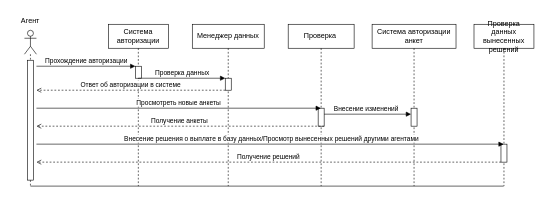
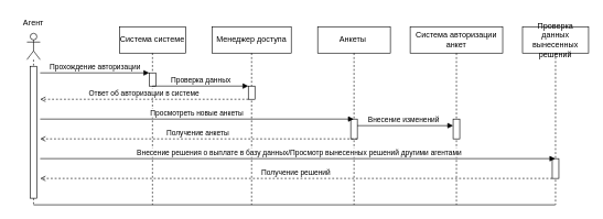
  <mxCell id="0" />
  <mxCell id="1" parent="0" />
  <mxCell id="2" value="" style="shape=umlLifeline;perimeter=lifelinePerimeter;whiteSpace=wrap;html=1;container=1;dropTarget=0;collapsible=0;recursiveResize=0;outlineConnect=0;portConstraint=eastwest;newEdgeStyle={&quot;curved&quot;:0,&quot;rounded&quot;:0};participant=umlActor;" parent="1" vertex="1"><mxGeometry x="40" y="50" width="20" height="260" as="geometry" /></mxCell>
  <mxCell id="3" value="" style="html=1;points=[[0,0,0,0,5],[0,1,0,0,-5],[1,0,0,0,5],[1,1,0,0,-5]];perimeter=orthogonalPerimeter;outlineConnect=0;targetShapes=umlLifeline;portConstraint=eastwest;newEdgeStyle={&quot;curved&quot;:0,&quot;rounded&quot;:0};" parent="2" vertex="1"><mxGeometry x="5" y="50" width="10" height="200" as="geometry" /></mxCell>
  <mxCell id="4" value="Агент" style="text;html=1;align=center;verticalAlign=middle;whiteSpace=wrap;rounded=0;" parent="1" vertex="1"><mxGeometry x="20" y="20" width="60" height="30" as="geometry" /></mxCell>
- <mxCell id="5" value="Система авторизации" style="shape=umlLifeline;perimeter=lifelinePerimeter;whiteSpace=wrap;html=1;container=1;dropTarget=0;collapsible=0;recursiveResize=0;outlineConnect=0;portConstraint=eastwest;newEdgeStyle={&quot;curved&quot;:0,&quot;rounded&quot;:0};" parent="1" vertex="1"><mxGeometry x="180" y="40" width="100" height="270" as="geometry" /></mxCell>
+ <mxCell id="5" value="Система системе" style="shape=umlLifeline;perimeter=lifelinePerimeter;whiteSpace=wrap;html=1;container=1;dropTarget=0;collapsible=0;recursiveResize=0;outlineConnect=0;portConstraint=eastwest;newEdgeStyle={&quot;curved&quot;:0,&quot;rounded&quot;:0};" parent="1" vertex="1"><mxGeometry x="180" y="40" width="100" height="270" as="geometry" /></mxCell>
  <mxCell id="6" value="" style="html=1;points=[[0,0,0,0,5],[0,1,0,0,-5],[1,0,0,0,5],[1,1,0,0,-5]];perimeter=orthogonalPerimeter;outlineConnect=0;targetShapes=umlLifeline;portConstraint=eastwest;newEdgeStyle={&quot;curved&quot;:0,&quot;rounded&quot;:0};" parent="5" vertex="1"><mxGeometry x="45" y="70" width="10" height="20" as="geometry" /></mxCell>
- <mxCell id="7" value="Менеджер данных" style="shape=umlLifeline;perimeter=lifelinePerimeter;whiteSpace=wrap;html=1;container=1;dropTarget=0;collapsible=0;recursiveResize=0;outlineConnect=0;portConstraint=eastwest;newEdgeStyle={&quot;curved&quot;:0,&quot;rounded&quot;:0};" parent="1" vertex="1"><mxGeometry x="320" y="40" width="120" height="270" as="geometry" /></mxCell>
+ <mxCell id="7" value="Менеджер доступа" style="shape=umlLifeline;perimeter=lifelinePerimeter;whiteSpace=wrap;html=1;container=1;dropTarget=0;collapsible=0;recursiveResize=0;outlineConnect=0;portConstraint=eastwest;newEdgeStyle={&quot;curved&quot;:0,&quot;rounded&quot;:0};" parent="1" vertex="1"><mxGeometry x="320" y="40" width="120" height="270" as="geometry" /></mxCell>
  <mxCell id="8" value="" style="html=1;points=[[0,0,0,0,5],[0,1,0,0,-5],[1,0,0,0,5],[1,1,0,0,-5]];perimeter=orthogonalPerimeter;outlineConnect=0;targetShapes=umlLifeline;portConstraint=eastwest;newEdgeStyle={&quot;curved&quot;:0,&quot;rounded&quot;:0};" parent="7" vertex="1"><mxGeometry x="55" y="90" width="10" height="20" as="geometry" /></mxCell>
- <mxCell id="9" value="Проверка&amp;nbsp;" style="shape=umlLifeline;perimeter=lifelinePerimeter;whiteSpace=wrap;html=1;container=1;dropTarget=0;collapsible=0;recursiveResize=0;outlineConnect=0;portConstraint=eastwest;newEdgeStyle={&quot;curved&quot;:0,&quot;rounded&quot;:0};" parent="1" vertex="1"><mxGeometry x="480" y="40" width="110" height="270" as="geometry" /></mxCell>
+ <mxCell id="9" value="Анкеты&amp;nbsp;" style="shape=umlLifeline;perimeter=lifelinePerimeter;whiteSpace=wrap;html=1;container=1;dropTarget=0;collapsible=0;recursiveResize=0;outlineConnect=0;portConstraint=eastwest;newEdgeStyle={&quot;curved&quot;:0,&quot;rounded&quot;:0};" parent="1" vertex="1"><mxGeometry x="480" y="40" width="110" height="270" as="geometry" /></mxCell>
  <mxCell id="10" value="" style="html=1;points=[[0,0,0,0,5],[0,1,0,0,-5],[1,0,0,0,5],[1,1,0,0,-5]];perimeter=orthogonalPerimeter;outlineConnect=0;targetShapes=umlLifeline;portConstraint=eastwest;newEdgeStyle={&quot;curved&quot;:0,&quot;rounded&quot;:0};" parent="9" vertex="1"><mxGeometry x="50" y="140" width="10" height="30" as="geometry" /></mxCell>
  <mxCell id="11" value="Система авторизации анкет" style="shape=umlLifeline;perimeter=lifelinePerimeter;whiteSpace=wrap;html=1;container=1;dropTarget=0;collapsible=0;recursiveResize=0;outlineConnect=0;portConstraint=eastwest;newEdgeStyle={&quot;curved&quot;:0,&quot;rounded&quot;:0};" parent="1" vertex="1"><mxGeometry x="620" y="40" width="140" height="270" as="geometry" /></mxCell>
  <mxCell id="12" value="" style="html=1;points=[[0,0,0,0,5],[0,1,0,0,-5],[1,0,0,0,5],[1,1,0,0,-5]];perimeter=orthogonalPerimeter;outlineConnect=0;targetShapes=umlLifeline;portConstraint=eastwest;newEdgeStyle={&quot;curved&quot;:0,&quot;rounded&quot;:0};" parent="11" vertex="1"><mxGeometry x="65" y="140" width="10" height="30" as="geometry" /></mxCell>
  <mxCell id="13" value="Проверка данных вынесенных решений" style="shape=umlLifeline;perimeter=lifelinePerimeter;whiteSpace=wrap;html=1;container=1;dropTarget=0;collapsible=0;recursiveResize=0;outlineConnect=0;portConstraint=eastwest;newEdgeStyle={&quot;curved&quot;:0,&quot;rounded&quot;:0};" parent="1" vertex="1"><mxGeometry x="790" y="40" width="100" height="270" as="geometry" /></mxCell>
  <mxCell id="14" value="" style="html=1;points=[[0,0,0,0,5],[0,1,0,0,-5],[1,0,0,0,5],[1,1,0,0,-5]];perimeter=orthogonalPerimeter;outlineConnect=0;targetShapes=umlLifeline;portConstraint=eastwest;newEdgeStyle={&quot;curved&quot;:0,&quot;rounded&quot;:0};" parent="13" vertex="1"><mxGeometry x="45" y="200" width="10" height="30" as="geometry" /></mxCell>
  <mxCell id="15" value="Прохождение авторизации" style="html=1;verticalAlign=bottom;endArrow=block;curved=0;rounded=0;" parent="1" target="6" edge="1"><mxGeometry x="0.006" width="80" relative="1" as="geometry"><mxPoint x="60" y="110" as="sourcePoint" /><mxPoint x="230" y="110" as="targetPoint" /><mxPoint as="offset" /></mxGeometry></mxCell>
  <mxCell id="16" value="Просмотреть новые анкеты" style="html=1;verticalAlign=bottom;endArrow=block;curved=0;rounded=0;" parent="1" target="9" edge="1"><mxGeometry width="80" relative="1" as="geometry"><mxPoint x="60" y="180" as="sourcePoint" /><mxPoint x="225" y="180" as="targetPoint" /></mxGeometry></mxCell>
  <mxCell id="17" value="" style="endArrow=none;html=1;rounded=0;" parent="1" edge="1"><mxGeometry width="50" height="50" relative="1" as="geometry"><mxPoint x="50" y="310" as="sourcePoint" /><mxPoint x="839.5" y="310" as="targetPoint" /></mxGeometry></mxCell>
  <mxCell id="18" value="Проверка данных" style="html=1;verticalAlign=bottom;endArrow=block;curved=0;rounded=0;" parent="1" target="8" edge="1"><mxGeometry x="0.006" width="80" relative="1" as="geometry"><mxPoint x="230" y="130" as="sourcePoint" /><mxPoint x="370" y="130" as="targetPoint" /><mxPoint as="offset" /></mxGeometry></mxCell>
  <mxCell id="19" value="Ответ об авторизации в системе" style="html=1;verticalAlign=bottom;endArrow=open;curved=0;rounded=0;exitX=0.5;exitY=0;exitDx=0;exitDy=0;exitPerimeter=0;dashed=1;endFill=0;" parent="1" edge="1"><mxGeometry width="80" relative="1" as="geometry"><mxPoint x="375" y="150" as="sourcePoint" /><mxPoint x="60" y="150" as="targetPoint" /><mxPoint as="offset" /></mxGeometry></mxCell>
  <mxCell id="20" value="Получение анкеты&amp;nbsp;" style="html=1;verticalAlign=bottom;endArrow=open;curved=0;rounded=0;exitX=0.5;exitY=0;exitDx=0;exitDy=0;exitPerimeter=0;dashed=1;endFill=0;" parent="1" edge="1"><mxGeometry width="80" relative="1" as="geometry"><mxPoint x="540" y="210" as="sourcePoint" /><mxPoint x="60" y="210" as="targetPoint" /><mxPoint as="offset" /></mxGeometry></mxCell>
  <mxCell id="21" value="Внесение изменений" style="html=1;verticalAlign=bottom;endArrow=block;curved=0;rounded=0;exitX=1;exitY=0.333;exitDx=0;exitDy=0;exitPerimeter=0;" parent="1" edge="1" source="10"><mxGeometry x="-0.035" width="80" relative="1" as="geometry"><mxPoint x="550" y="190" as="sourcePoint" /><mxPoint x="685" y="190" as="targetPoint" /><mxPoint as="offset" /></mxGeometry></mxCell>
  <mxCell id="22" value="Внесение решения о выплате в базу данных/Просмотр вынесенных решений другими агентами" style="html=1;verticalAlign=bottom;endArrow=block;curved=0;rounded=0;" parent="1" target="13" edge="1"><mxGeometry x="0.006" width="80" relative="1" as="geometry"><mxPoint x="60" y="240" as="sourcePoint" /><mxPoint x="225" y="240" as="targetPoint" /><mxPoint as="offset" /></mxGeometry></mxCell>
  <mxCell id="23" value="Получение решений" style="html=1;verticalAlign=bottom;endArrow=open;curved=0;rounded=0;exitX=0.5;exitY=0;exitDx=0;exitDy=0;exitPerimeter=0;dashed=1;endFill=0;" parent="1" edge="1"><mxGeometry width="80" relative="1" as="geometry"><mxPoint x="835" y="270" as="sourcePoint" /><mxPoint x="60" y="270" as="targetPoint" /><mxPoint as="offset" /></mxGeometry></mxCell>
